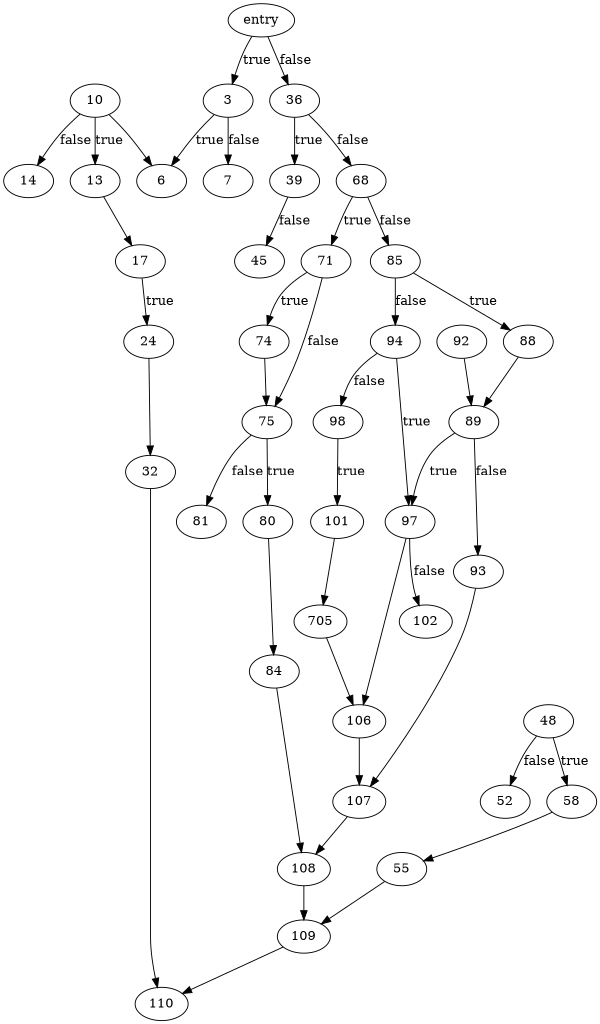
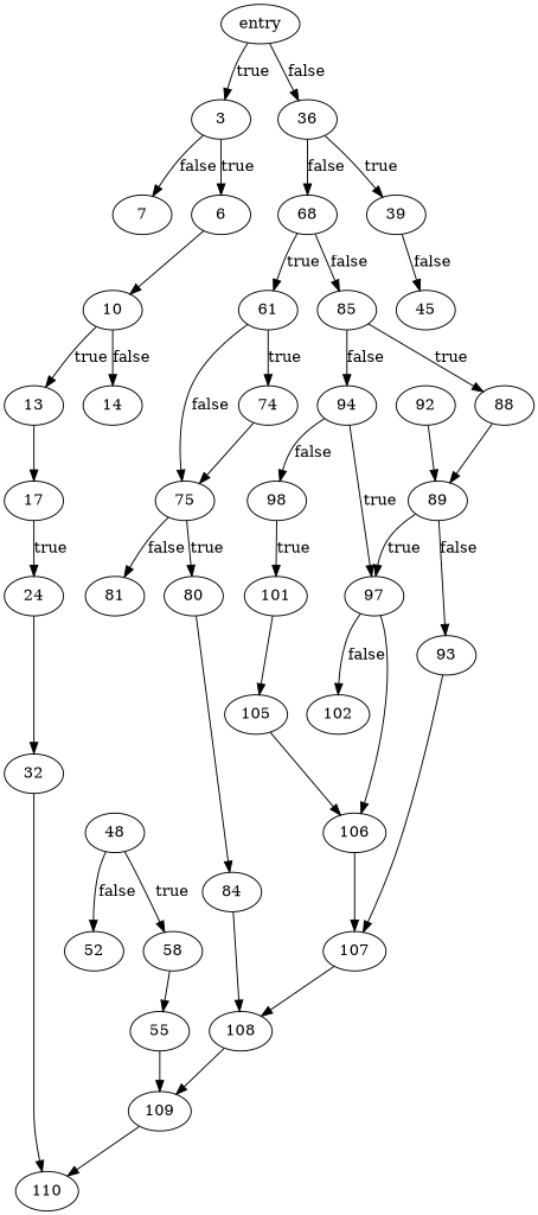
  digraph {
    n1 [label=entry]
    36
    3
    68
    39
    7
    6
    85
-   71
+   71 [label=61]
    45
    10
    14
    13
    17
    24
    32
    110
    94
    88
    75
    74
    48
    52
    n24 [label=58]
    55
    109
    98
    97
    89
    81
    80
    84
    108
    101
    102
    106
    93
    107
    92
-   105 [label=705]
+   105
    n1 -> 36 [label=false]
    n1 -> 3 [label=true]
    36 -> 68 [label=false]
    36 -> 39 [label=true]
    3 -> 7 [label=false]
    3 -> 6 [label=true]
    68 -> 85 [label=false]
    68 -> 71 [label=true]
    39 -> 45 [label=false]
-   10 -> 6
+   6 -> 10
    85 -> 94 [label=false]
    85 -> 88 [label=true]
    71 -> 75 [label=false]
    71 -> 74 [label=true]
    10 -> 14 [label=false]
    10 -> 13 [label=true]
    13 -> 17
    17 -> 24 [label=true]
    24 -> 32
    32 -> 110
    94 -> 98 [label=false]
    94 -> 97 [label=true]
    88 -> 89
    75 -> 81 [label=false]
    75 -> 80 [label=true]
    74 -> 75
    48 -> 52 [label=false]
    48 -> n24 [label=true]
    n24 -> 55
    55 -> 109
    109 -> 110
    98 -> 101 [label=true]
    97 -> 102 [label=false]
    97 -> 106
    89 -> 97 [label=true]
    89 -> 93 [label=false]
    80 -> 84
    84 -> 108
    108 -> 109
    101 -> 105
    106 -> 107
    93 -> 107
    107 -> 108
    92 -> 89
    105 -> 106
  }
